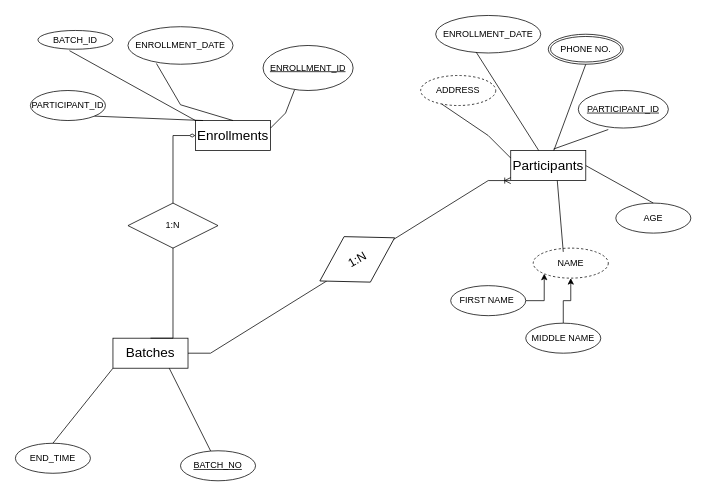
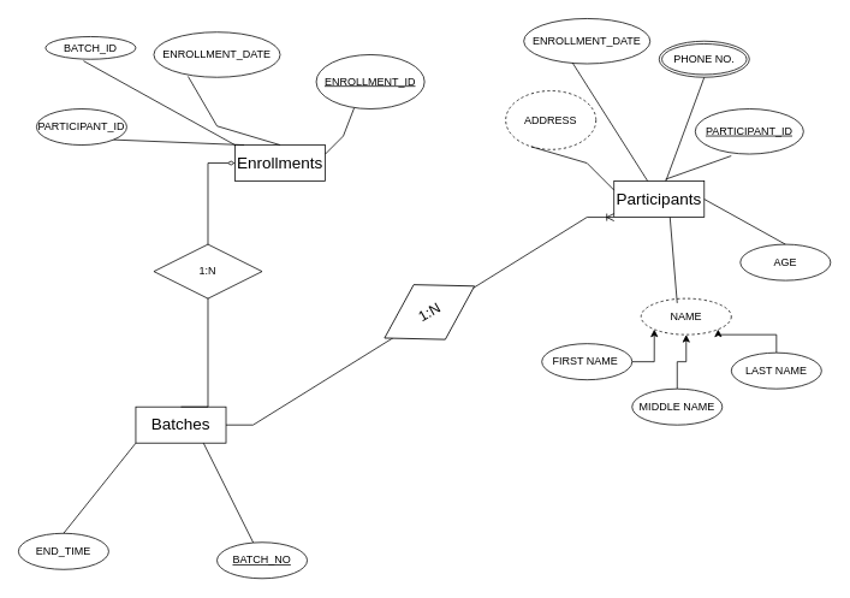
  <mxCell id="0" />
  <mxCell id="1" parent="0" />
  <mxCell id="2" value="&lt;font style=&quot;font-size: 18px;&quot;&gt;Batches&lt;/font&gt;" style="whiteSpace=wrap;html=1;align=center;" vertex="1" parent="1"><mxGeometry x="150" y="450" width="100" height="40" as="geometry" /></mxCell>
  <mxCell id="3" value="&lt;font style=&quot;font-size: 18px;&quot;&gt;Participants&lt;/font&gt;" style="whiteSpace=wrap;html=1;align=center;" vertex="1" parent="1"><mxGeometry x="680" y="200" width="100" height="40" as="geometry" /></mxCell>
  <mxCell id="4" value="&lt;font style=&quot;font-size: 18px;&quot;&gt;Enrollments&lt;/font&gt;" style="whiteSpace=wrap;html=1;align=center;" vertex="1" parent="1"><mxGeometry x="260" y="160" width="100" height="40" as="geometry" /></mxCell>
  <mxCell id="5" value="" style="edgeStyle=entityRelationEdgeStyle;fontSize=12;html=1;endArrow=ERoneToMany;rounded=0;exitX=1;exitY=0.5;exitDx=0;exitDy=0;entryX=0;entryY=1;entryDx=0;entryDy=0;" edge="1" parent="1" source="2" target="3"><mxGeometry width="100" height="100" relative="1" as="geometry"><mxPoint x="420" y="400" as="sourcePoint" /><mxPoint x="520" y="300" as="targetPoint" /></mxGeometry></mxCell>
  <mxCell id="6" value="" style="edgeStyle=entityRelationEdgeStyle;fontSize=12;html=1;endArrow=diamondThin;rounded=0;endFill=0;entryX=0;entryY=0.5;entryDx=0;entryDy=0;exitX=0.5;exitY=0;exitDx=0;exitDy=0;" edge="1" parent="1" source="2" target="4"><mxGeometry width="100" height="100" relative="1" as="geometry"><mxPoint x="320" y="380" as="sourcePoint" /><mxPoint x="315" y="190" as="targetPoint" /></mxGeometry></mxCell>
  <mxCell id="7" value="&lt;font style=&quot;font-size: 16px;&quot;&gt;1:N&lt;/font&gt;" style="shape=rhombus;perimeter=rhombusPerimeter;whiteSpace=wrap;html=1;align=center;rotation=-30;" vertex="1" parent="1"><mxGeometry x="418" y="310" width="115" height="70" as="geometry" /></mxCell>
  <mxCell id="8" value="1:N" style="shape=rhombus;perimeter=rhombusPerimeter;whiteSpace=wrap;html=1;align=center;" vertex="1" parent="1"><mxGeometry x="170" y="270" width="120" height="60" as="geometry" /></mxCell>
  <mxCell id="9" value="NAME" style="ellipse;whiteSpace=wrap;html=1;align=center;dashed=1;" vertex="1" parent="1"><mxGeometry x="710" y="330" width="100" height="40" as="geometry" /></mxCell>
  <mxCell id="10" style="edgeStyle=orthogonalEdgeStyle;rounded=0;orthogonalLoop=1;jettySize=auto;html=1;entryX=0;entryY=1;entryDx=0;entryDy=0;" edge="1" parent="1" source="11" target="9"><mxGeometry relative="1" as="geometry" /></mxCell>
  <mxCell id="11" value="FIRST NAME&amp;nbsp;" style="ellipse;whiteSpace=wrap;html=1;align=center;" vertex="1" parent="1"><mxGeometry x="600" y="380" width="100" height="40" as="geometry" /></mxCell>
  <mxCell id="12" value="" style="edgeStyle=orthogonalEdgeStyle;rounded=0;orthogonalLoop=1;jettySize=auto;html=1;" edge="1" parent="1" source="13" target="9"><mxGeometry relative="1" as="geometry" /></mxCell>
  <mxCell id="13" value="MIDDLE NAME" style="ellipse;whiteSpace=wrap;html=1;align=center;" vertex="1" parent="1"><mxGeometry x="700" y="430" width="100" height="40" as="geometry" /></mxCell>
+ <mxCell id="14" style="edgeStyle=orthogonalEdgeStyle;rounded=0;orthogonalLoop=1;jettySize=auto;html=1;entryX=1;entryY=1;entryDx=0;entryDy=0;" edge="1" parent="1" source="15" target="9"><mxGeometry relative="1" as="geometry" /></mxCell>
+ <mxCell id="15" value="LAST NAME" style="ellipse;whiteSpace=wrap;html=1;align=center;" vertex="1" parent="1"><mxGeometry x="810" y="390" width="100" height="40" as="geometry" /></mxCell>
  <mxCell id="16" value="" style="endArrow=none;html=1;rounded=0;entryX=0.62;entryY=1;entryDx=0;entryDy=0;entryPerimeter=0;exitX=0.4;exitY=0.125;exitDx=0;exitDy=0;exitPerimeter=0;" edge="1" parent="1" source="9" target="3"><mxGeometry relative="1" as="geometry"><mxPoint x="760" y="320" as="sourcePoint" /><mxPoint x="810" y="280" as="targetPoint" /></mxGeometry></mxCell>
  <mxCell id="17" value="AGE" style="ellipse;whiteSpace=wrap;html=1;align=center;" vertex="1" parent="1"><mxGeometry x="820" y="270" width="100" height="40" as="geometry" /></mxCell>
  <mxCell id="18" value="" style="endArrow=none;html=1;rounded=0;exitX=0.5;exitY=0;exitDx=0;exitDy=0;entryX=1;entryY=0.5;entryDx=0;entryDy=0;" edge="1" parent="1" source="17" target="3"><mxGeometry relative="1" as="geometry"><mxPoint x="770" y="190" as="sourcePoint" /><mxPoint x="930" y="190" as="targetPoint" /></mxGeometry></mxCell>
  <mxCell id="19" value="PARTICIPANT_ID" style="ellipse;whiteSpace=wrap;html=1;align=center;fontStyle=4;" vertex="1" parent="1"><mxGeometry x="770" y="120" width="120" height="50" as="geometry" /></mxCell>
  <mxCell id="20" value="" style="endArrow=none;html=1;rounded=0;exitX=0.57;exitY=-0.05;exitDx=0;exitDy=0;exitPerimeter=0;entryX=0.333;entryY=1.04;entryDx=0;entryDy=0;entryPerimeter=0;" edge="1" parent="1" source="3" target="19"><mxGeometry relative="1" as="geometry"><mxPoint x="740" y="179.5" as="sourcePoint" /><mxPoint x="900" y="179.5" as="targetPoint" /></mxGeometry></mxCell>
  <mxCell id="21" value="ENROLLMENT_DATE" style="ellipse;whiteSpace=wrap;html=1;align=center;" vertex="1" parent="1"><mxGeometry x="170" y="35" width="140" height="50" as="geometry" /></mxCell>
  <mxCell id="22" value="ENROLLMENT_ID" style="ellipse;whiteSpace=wrap;html=1;align=center;fontStyle=4;" vertex="1" parent="1"><mxGeometry x="350" y="60" width="120" height="60" as="geometry" /></mxCell>
  <mxCell id="23" value="" style="endArrow=none;html=1;rounded=0;entryX=0.35;entryY=0.983;entryDx=0;entryDy=0;entryPerimeter=0;exitX=1;exitY=0.25;exitDx=0;exitDy=0;" edge="1" parent="1" source="4" target="22"><mxGeometry relative="1" as="geometry"><mxPoint x="390" y="250" as="sourcePoint" /><mxPoint x="550" y="250" as="targetPoint" /><Array as="points"><mxPoint x="380" y="150" /></Array></mxGeometry></mxCell>
  <mxCell id="24" value="" style="endArrow=none;html=1;rounded=0;entryX=0.5;entryY=0;entryDx=0;entryDy=0;exitX=0.271;exitY=0.98;exitDx=0;exitDy=0;exitPerimeter=0;" edge="1" parent="1" source="21" target="4"><mxGeometry relative="1" as="geometry"><mxPoint x="150" y="130" as="sourcePoint" /><mxPoint x="310" y="139" as="targetPoint" /><Array as="points"><mxPoint x="240" y="139" /></Array></mxGeometry></mxCell>
  <mxCell id="25" value="PARTICIPANT_ID" style="ellipse;whiteSpace=wrap;html=1;align=center;" vertex="1" parent="1"><mxGeometry x="40" y="120" width="100" height="40" as="geometry" /></mxCell>
  <mxCell id="26" value="" style="endArrow=none;html=1;rounded=0;entryX=0.1;entryY=0;entryDx=0;entryDy=0;entryPerimeter=0;exitX=1;exitY=1;exitDx=0;exitDy=0;" edge="1" parent="1" source="25" target="4"><mxGeometry relative="1" as="geometry"><mxPoint x="100" y="159" as="sourcePoint" /><mxPoint x="260" y="159" as="targetPoint" /></mxGeometry></mxCell>
  <mxCell id="27" value="BATCH_ID" style="ellipse;whiteSpace=wrap;html=1;align=center;" vertex="1" parent="1"><mxGeometry x="50" y="40" width="100" height="25" as="geometry" /></mxCell>
  <mxCell id="28" value="" style="endArrow=none;html=1;rounded=0;entryX=0;entryY=0;entryDx=0;entryDy=0;exitX=0.42;exitY=1.075;exitDx=0;exitDy=0;exitPerimeter=0;" edge="1" parent="1" source="27" target="4"><mxGeometry relative="1" as="geometry"><mxPoint x="30" y="100" as="sourcePoint" /><mxPoint x="190" y="100" as="targetPoint" /></mxGeometry></mxCell>
- <mxCell id="29" value="ADDRESS" style="ellipse;whiteSpace=wrap;html=1;align=center;dashed=1;" vertex="1" parent="1"><mxGeometry x="560" y="100" width="100" height="40" as="geometry" /></mxCell>
+ <mxCell id="29" value="ADDRESS" style="ellipse;whiteSpace=wrap;html=1;align=center;dashed=1;" vertex="1" parent="1"><mxGeometry x="560" y="100" width="100" height="65" as="geometry" /></mxCell>
  <mxCell id="30" value="" style="endArrow=none;html=1;rounded=0;entryX=0;entryY=0.25;entryDx=0;entryDy=0;exitX=0.28;exitY=0.95;exitDx=0;exitDy=0;exitPerimeter=0;" edge="1" parent="1" source="29" target="3"><mxGeometry relative="1" as="geometry"><mxPoint x="390" y="250" as="sourcePoint" /><mxPoint x="550" y="250" as="targetPoint" /><Array as="points"><mxPoint x="650" y="180" /></Array></mxGeometry></mxCell>
  <mxCell id="31" value="PHONE NO." style="ellipse;shape=doubleEllipse;margin=3;whiteSpace=wrap;html=1;align=center;" vertex="1" parent="1"><mxGeometry x="730" y="45" width="100" height="40" as="geometry" /></mxCell>
  <mxCell id="32" value="" style="endArrow=none;html=1;rounded=0;exitX=0.5;exitY=1;exitDx=0;exitDy=0;" edge="1" parent="1" source="31" target="3"><mxGeometry relative="1" as="geometry"><mxPoint x="390" y="250" as="sourcePoint" /><mxPoint x="550" y="250" as="targetPoint" /></mxGeometry></mxCell>
  <mxCell id="33" value="END_TIME" style="ellipse;whiteSpace=wrap;html=1;align=center;" vertex="1" parent="1"><mxGeometry x="20" y="590" width="100" height="40" as="geometry" /></mxCell>
  <mxCell id="34" value="BATCH_NO" style="ellipse;whiteSpace=wrap;html=1;align=center;fontStyle=4;" vertex="1" parent="1"><mxGeometry x="240" y="600" width="100" height="40" as="geometry" /></mxCell>
  <mxCell id="35" value="" style="endArrow=none;html=1;rounded=0;entryX=0.75;entryY=1;entryDx=0;entryDy=0;" edge="1" parent="1" source="34" target="2"><mxGeometry relative="1" as="geometry"><mxPoint x="390" y="450" as="sourcePoint" /><mxPoint x="550" y="450" as="targetPoint" /></mxGeometry></mxCell>
  <mxCell id="36" value="" style="endArrow=none;html=1;rounded=0;exitX=0;exitY=1;exitDx=0;exitDy=0;entryX=0.5;entryY=0;entryDx=0;entryDy=0;" edge="1" parent="1" source="2" target="33"><mxGeometry relative="1" as="geometry"><mxPoint x="390" y="450" as="sourcePoint" /><mxPoint x="550" y="450" as="targetPoint" /></mxGeometry></mxCell>
  <mxCell id="37" value="ENROLLMENT_DATE" style="ellipse;whiteSpace=wrap;html=1;align=center;" vertex="1" parent="1"><mxGeometry x="580" y="20" width="140" height="50" as="geometry" /></mxCell>
  <mxCell id="38" value="" style="endArrow=none;html=1;rounded=0;entryX=0.386;entryY=0.98;entryDx=0;entryDy=0;entryPerimeter=0;" edge="1" parent="1" source="3" target="37"><mxGeometry relative="1" as="geometry"><mxPoint x="390" y="240" as="sourcePoint" /><mxPoint x="550" y="240" as="targetPoint" /></mxGeometry></mxCell>
